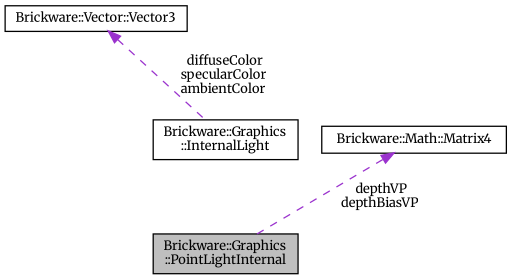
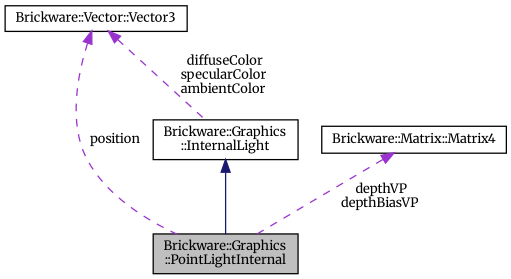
  digraph {
    fontname=Merriweather
    node [color=black fillcolor=white fontname=Merriweather fontsize=10 shape=record style=filled]
    edge [color=darkorchid3 dir=back fontname=Merriweather fontsize=10 labelfontname=Helvetica labelfontsize=10 style=dashed]
    n1 [fillcolor=grey75 fontcolor=black height=0.2 label="Brickware::Graphics\l::PointLightInternal" width=0.4]
    n2 [height=0.2 label="Brickware::Graphics\l::InternalLight" width=0.4]
-   n3 [height=0.2 label="Brickware::Math::Matrix4" width=0.4]
+   n3 [height=0.2 label="Brickware::Matrix::Matrix4" width=0.4]
    n4 [height=0.2 label="Brickware::Vector::Vector3" width=0.4]
+   n2 -> n1 [color=midnightblue style=solid]
    n3 -> n1 [label=" depthVP\ndepthBiasVP"]
+   n4 -> n1 [label=" position"]
    n4 -> n2 [label=" diffuseColor\nspecularColor\nambientColor"]
  }
